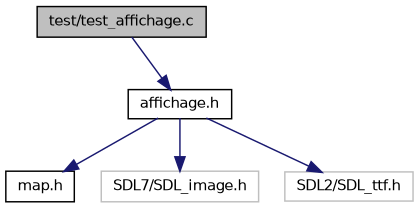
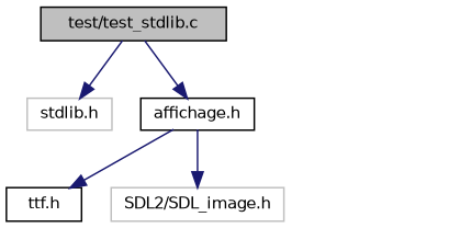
  digraph {
    node [color=black fillcolor=white fontname=Helvetica fontsize=10 shape=record style=filled]
    edge [color=midnightblue fontname=Helvetica fontsize=10 labelfontname=Helvetica labelfontsize=10 style=solid]
-   n1 [fillcolor=grey75 fontcolor=black height=0.2 label="test/test_affichage.c" width=0.4]
+   n1 [fillcolor=grey75 fontcolor=black height=0.2 label="test/test_stdlib.c" width=0.4]
+   n2 [color=grey75 height=0.2 label="stdlib.h" width=0.4]
    n3 [height=0.2 label="affichage.h" width=0.4]
-   n4 [height=0.2 label="map.h" width=0.4]
-   n5 [color=grey75 height=0.2 label="SDL7/SDL_image.h" width=0.4]
-   n6 [color=grey75 height=0.2 label="SDL2/SDL_ttf.h" width=0.4]
+   n4 [height=0.2 label="ttf.h" width=0.4]
+   n5 [color=grey75 height=0.2 label="SDL2/SDL_image.h" width=0.4]
+   n1 -> n2
    n1 -> n3
    n3 -> n4
    n3 -> n5
-   n3 -> n6
  }
